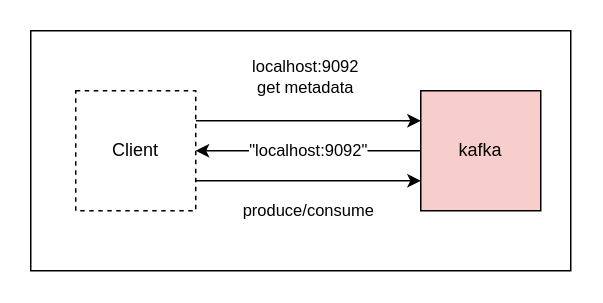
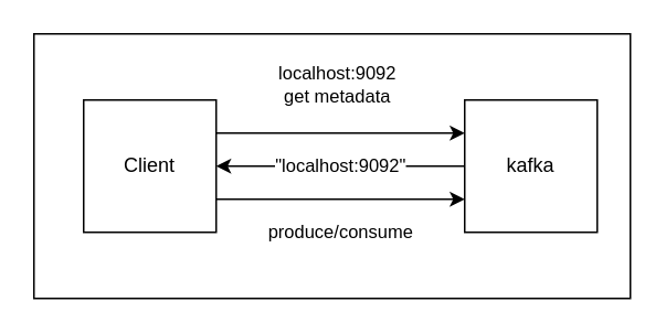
  <mxCell id="0" />
  <mxCell id="1" parent="0" />
  <mxCell id="2" value="" style="rounded=0;whiteSpace=wrap;html=1;" vertex="1" parent="1"><mxGeometry x="20" y="20" width="360" height="160" as="geometry" /></mxCell>
  <mxCell id="3" style="edgeStyle=none;html=1;exitX=1;exitY=0.25;exitDx=0;exitDy=0;entryX=0;entryY=0.25;entryDx=0;entryDy=0;" edge="1" parent="1" source="6" target="8"><mxGeometry relative="1" as="geometry" /></mxCell>
  <mxCell id="4" value="localhost:9092&lt;br&gt;get metadata" style="edgeLabel;html=1;align=center;verticalAlign=middle;resizable=0;points=[];" vertex="1" connectable="0" parent="3"><mxGeometry x="-0.233" relative="1" as="geometry"><mxPoint x="14" y="-30" as="offset" /></mxGeometry></mxCell>
  <mxCell id="5" value="produce/consume" style="edgeStyle=none;html=1;exitX=1;exitY=0.75;exitDx=0;exitDy=0;entryX=0;entryY=0.75;entryDx=0;entryDy=0;" edge="1" parent="1" source="6" target="8"><mxGeometry y="-20" relative="1" as="geometry"><mxPoint as="offset" /></mxGeometry></mxCell>
- <mxCell id="6" value="Client" style="rounded=0;whiteSpace=wrap;html=1;dashed=1;" vertex="1" parent="1"><mxGeometry x="50" y="60" width="80" height="80" as="geometry" /></mxCell>
+ <mxCell id="6" value="Client" style="rounded=0;whiteSpace=wrap;html=1;" vertex="1" parent="1"><mxGeometry x="50" y="60" width="80" height="80" as="geometry" /></mxCell>
  <mxCell id="7" value="&quot;localhost:9092&quot;" style="edgeStyle=none;html=1;exitX=0;exitY=0.5;exitDx=0;exitDy=0;entryX=1;entryY=0.5;entryDx=0;entryDy=0;" edge="1" parent="1" source="8" target="6"><mxGeometry relative="1" as="geometry" /></mxCell>
- <mxCell id="8" value="kafka" style="rounded=0;whiteSpace=wrap;html=1;fillColor=#f8cecc;" vertex="1" parent="1"><mxGeometry x="280" y="60" width="80" height="80" as="geometry" /></mxCell>
+ <mxCell id="8" value="kafka" style="rounded=0;whiteSpace=wrap;html=1;" vertex="1" parent="1"><mxGeometry x="280" y="60" width="80" height="80" as="geometry" /></mxCell>
